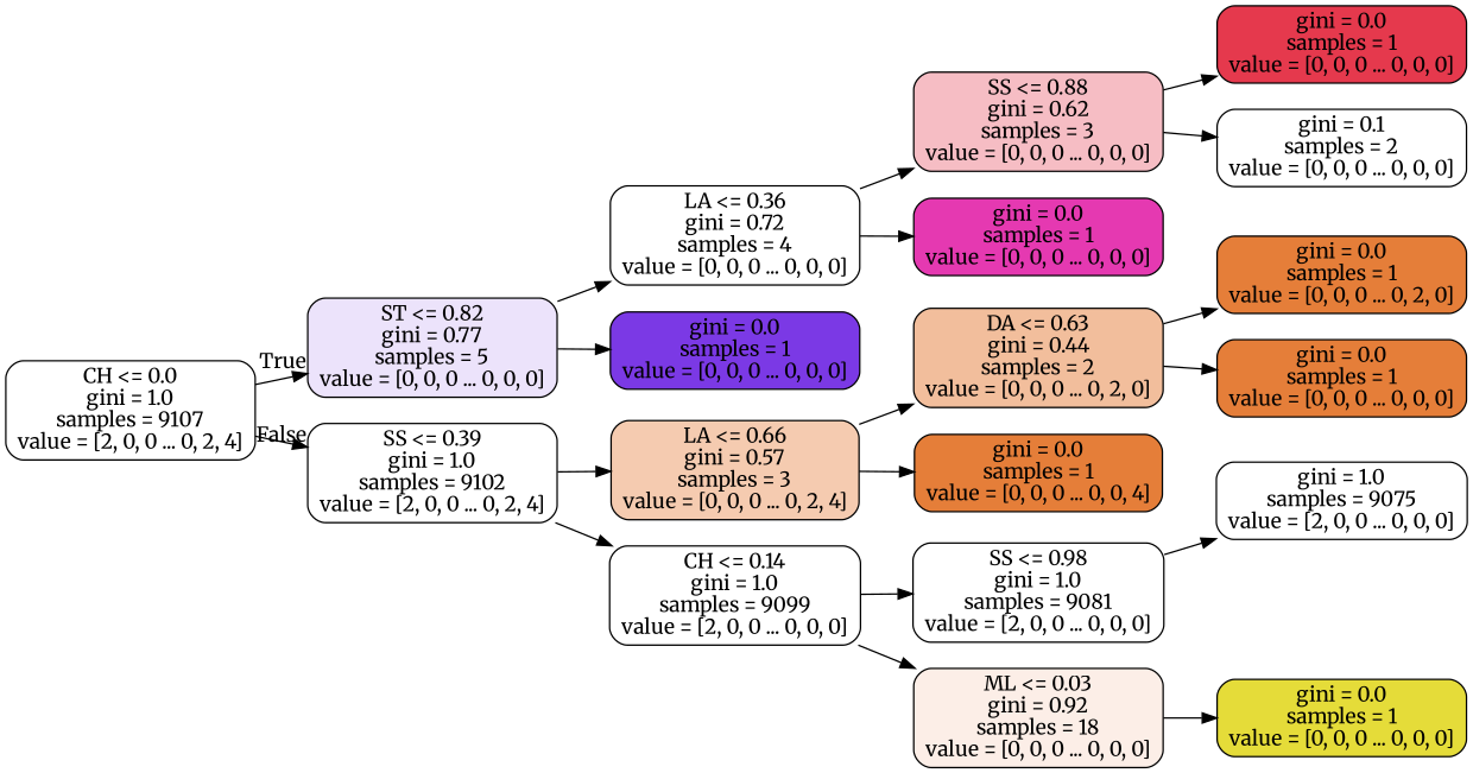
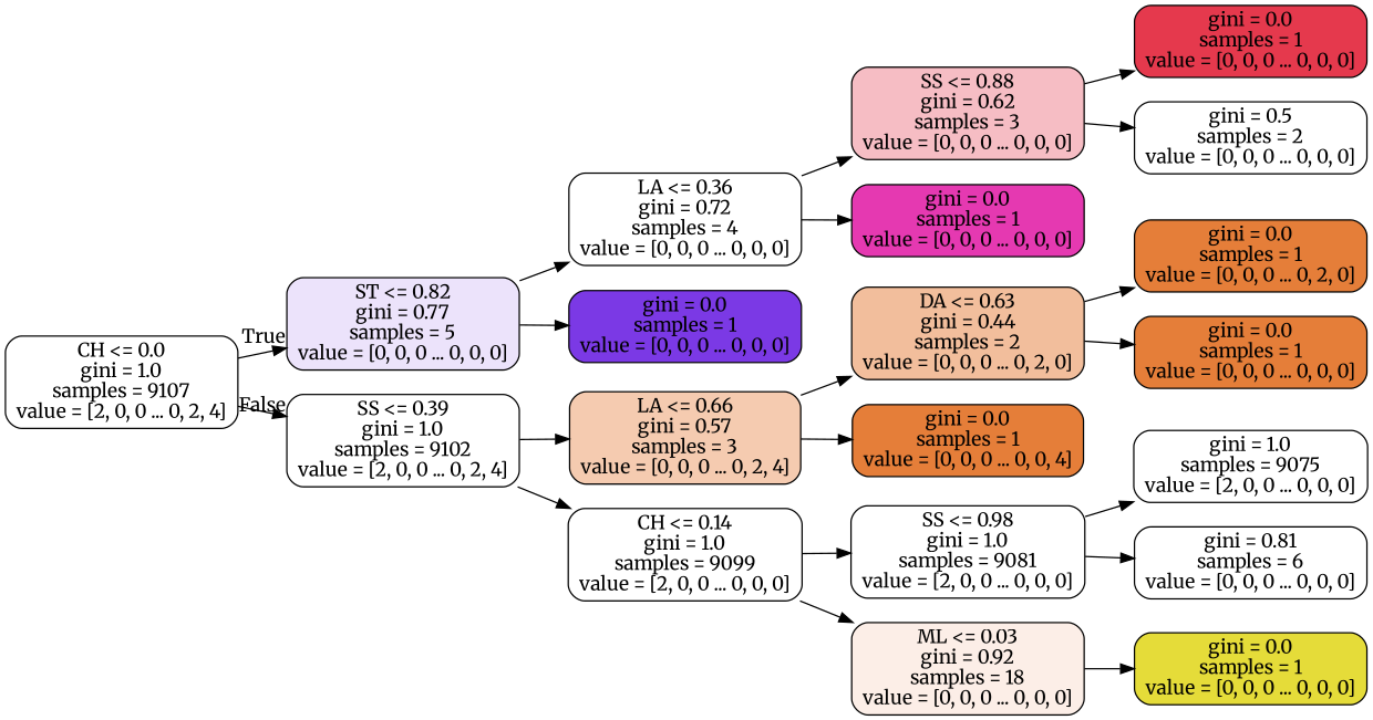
  digraph {
    fontname=Merriweather
    rankdir=LR
    node [color=black fillcolor="#ffffff" fontname=Merriweather shape=box style="filled, rounded"]
    edge [fontname=Merriweather]
    n1 [label="CH <= 0.0\ngini = 1.0\nsamples = 9107\nvalue = [2, 0, 0 ... 0, 2, 4]"]
    n2 [fillcolor="#ece3fb" label="ST <= 0.82\ngini = 0.77\nsamples = 5\nvalue = [0, 0, 0 ... 0, 0, 0]"]
    n3 [label="SS <= 0.39\ngini = 1.0\nsamples = 9102\nvalue = [2, 0, 0 ... 0, 2, 4]"]
    n4 [label="LA <= 0.36\ngini = 0.72\nsamples = 4\nvalue = [0, 0, 0 ... 0, 0, 0]"]
    n5 [fillcolor="#7b39e5" label="gini = 0.0\nsamples = 1\nvalue = [0, 0, 0 ... 0, 0, 0]"]
    n6 [fillcolor="#f5cbb0" label="LA <= 0.66\ngini = 0.57\nsamples = 3\nvalue = [0, 0, 0 ... 0, 2, 4]"]
    n7 [label="CH <= 0.14\ngini = 1.0\nsamples = 9099\nvalue = [2, 0, 0 ... 0, 0, 0]"]
    n8 [fillcolor="#f6bdc4" label="SS <= 0.88\ngini = 0.62\nsamples = 3\nvalue = [0, 0, 0 ... 0, 0, 0]"]
    n9 [fillcolor="#e539b1" label="gini = 0.0\nsamples = 1\nvalue = [0, 0, 0 ... 0, 0, 0]"]
    n10 [fillcolor="#e5394d" label="gini = 0.0\nsamples = 1\nvalue = [0, 0, 0 ... 0, 0, 0]"]
-   n11 [label="gini = 0.1\nsamples = 2\nvalue = [0, 0, 0 ... 0, 0, 0]"]
+   n11 [label="gini = 0.5\nsamples = 2\nvalue = [0, 0, 0 ... 0, 0, 0]"]
    n12 [fillcolor="#f2be9c" label="DA <= 0.63\ngini = 0.44\nsamples = 2\nvalue = [0, 0, 0 ... 0, 2, 0]"]
    n13 [fillcolor="#e57e39" label="gini = 0.0\nsamples = 1\nvalue = [0, 0, 0 ... 0, 0, 4]"]
    n14 [label="SS <= 0.98\ngini = 1.0\nsamples = 9081\nvalue = [2, 0, 0 ... 0, 0, 0]"]
    n15 [fillcolor="#fceee7" label="ML <= 0.03\ngini = 0.92\nsamples = 18\nvalue = [0, 0, 0 ... 0, 0, 0]"]
    n16 [fillcolor="#e57e39" label="gini = 0.0\nsamples = 1\nvalue = [0, 0, 0 ... 0, 2, 0]"]
    n17 [fillcolor="#e57e39" label="gini = 0.0\nsamples = 1\nvalue = [0, 0, 0 ... 0, 0, 0]"]
    n18 [label="gini = 1.0\nsamples = 9075\nvalue = [2, 0, 0 ... 0, 0, 0]"]
+   n19 [label="gini = 0.81\nsamples = 6\nvalue = [0, 0, 0 ... 0, 0, 0]"]
    n20 [fillcolor="#e5dc39" label="gini = 0.0\nsamples = 1\nvalue = [0, 0, 0 ... 0, 0, 0]"]
    n1 -> n2 [headlabel=True labelangle=45 labeldistance=2.5]
    n1 -> n3 [headlabel=False labelangle=-45 labeldistance=2.5]
    n2 -> n4
    n2 -> n5
    n3 -> n6
    n3 -> n7
    n4 -> n8
    n4 -> n9
    n6 -> n12
    n6 -> n13
    n7 -> n14
    n7 -> n15
    n8 -> n10
    n8 -> n11
    n12 -> n16
    n12 -> n17
    n14 -> n18
+   n14 -> n19
    n15 -> n20
  }
